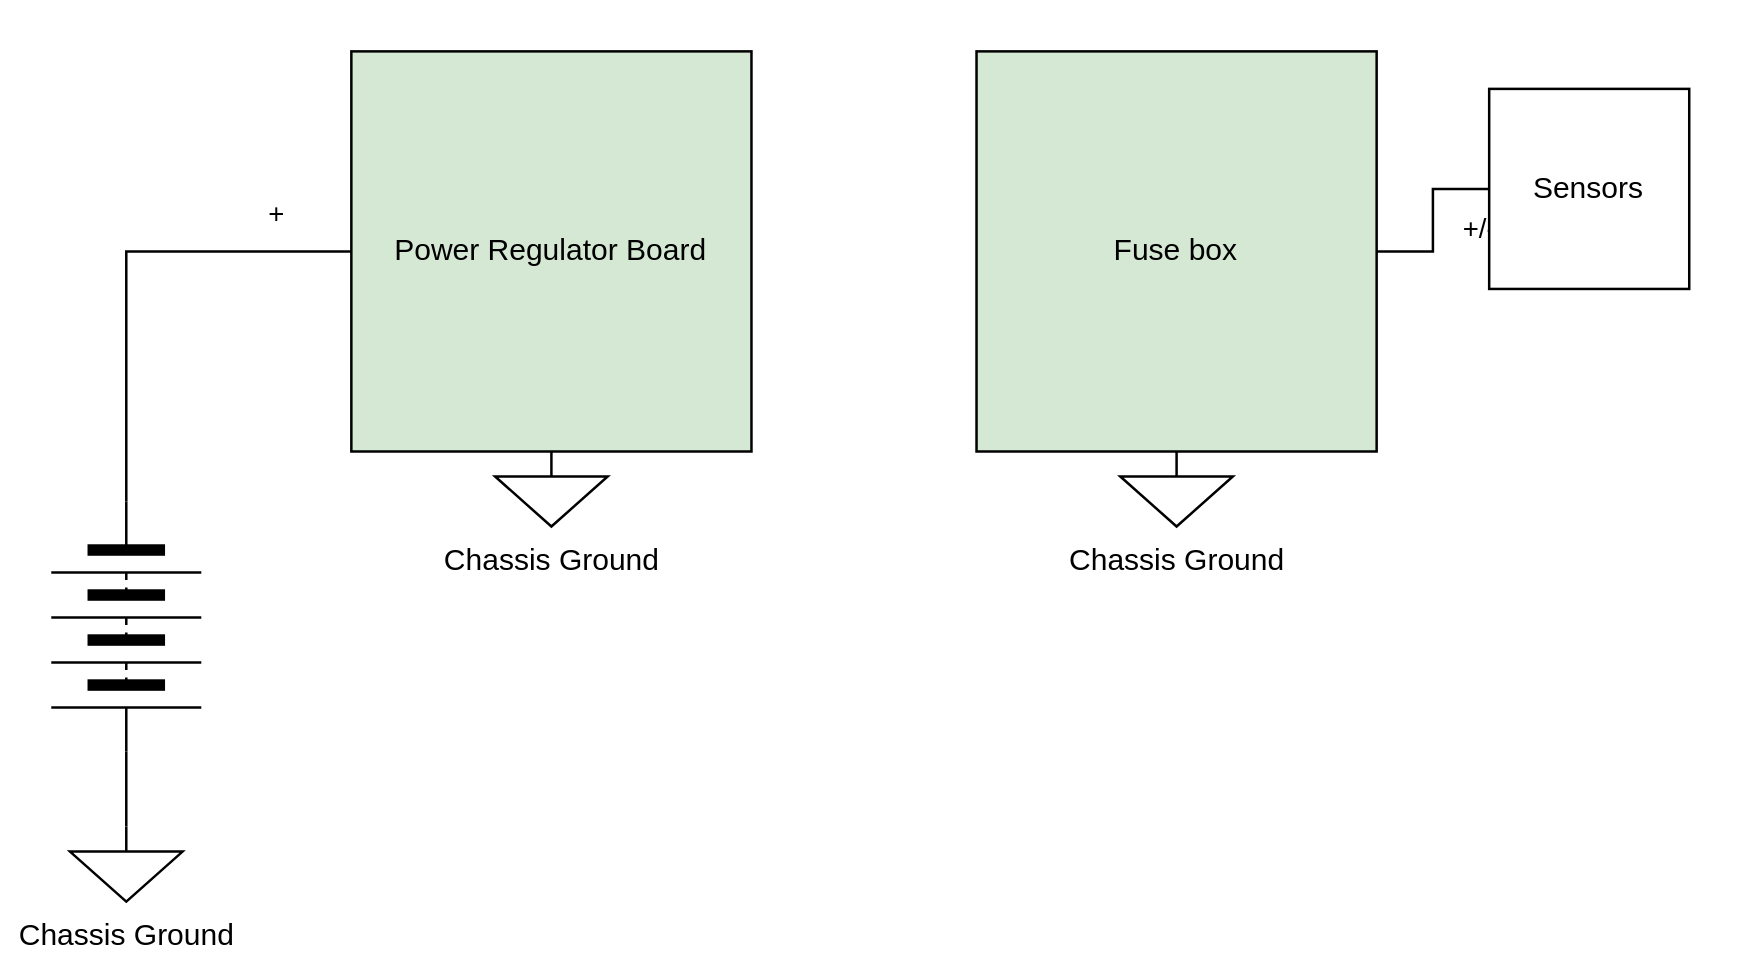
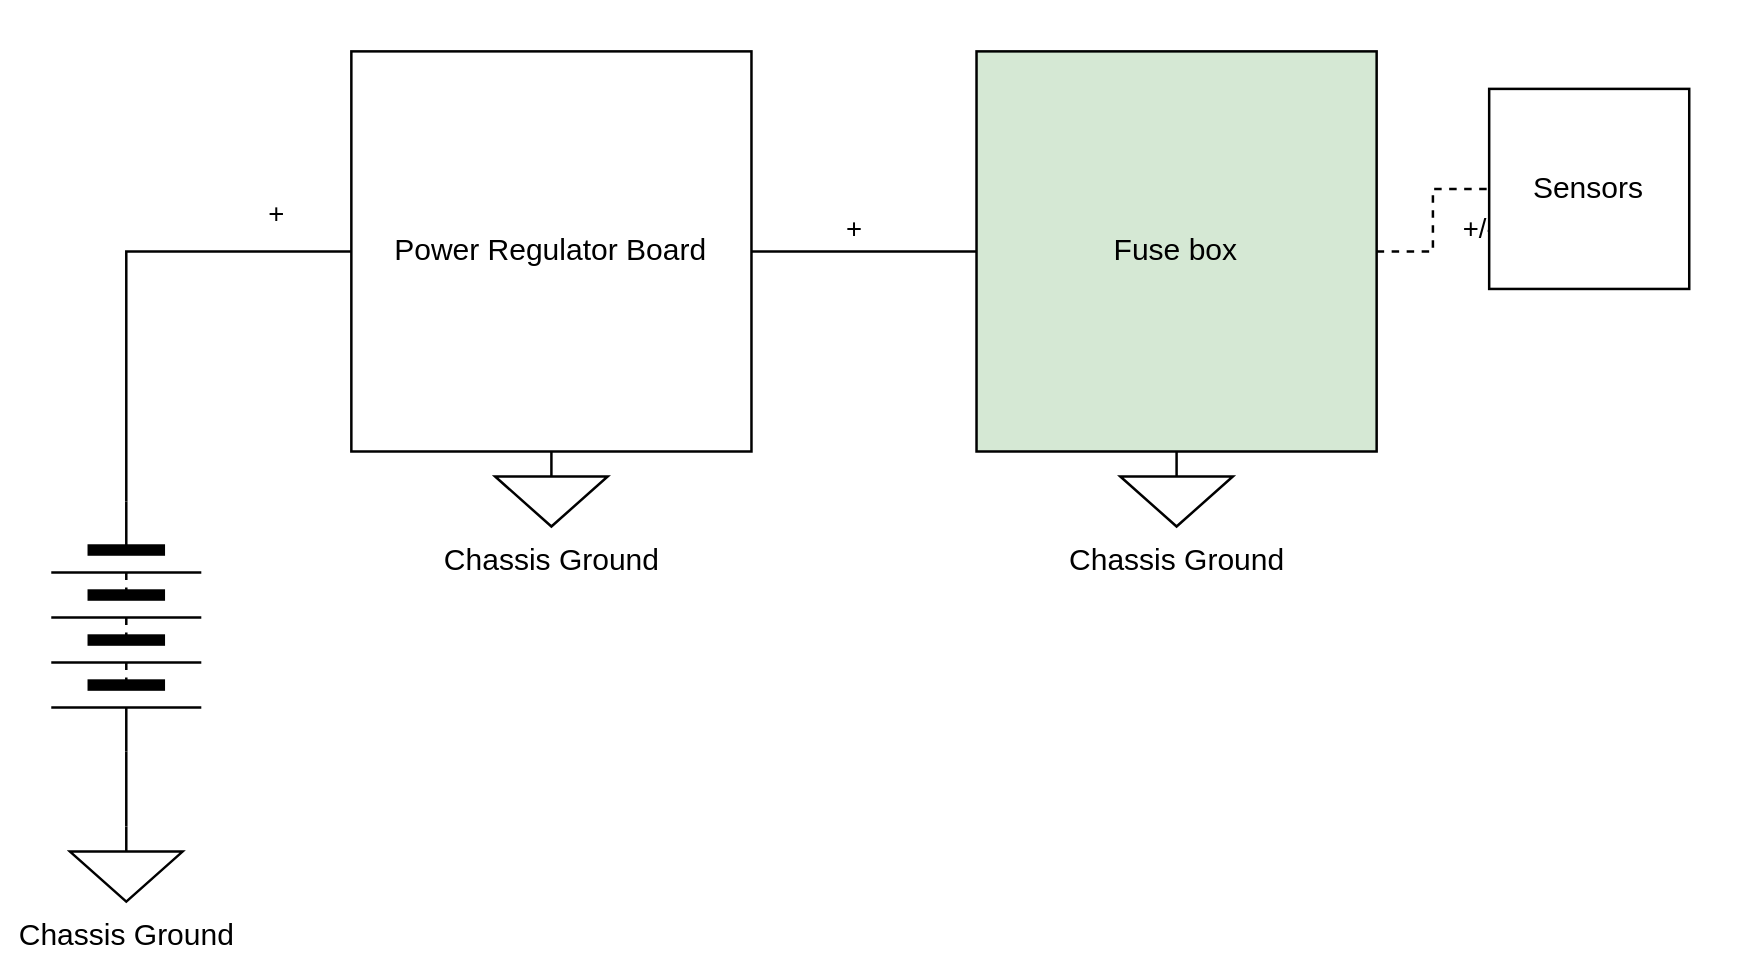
  <mxCell id="0" />
  <mxCell id="1" parent="0" />
  <mxCell id="2" style="edgeStyle=orthogonalEdgeStyle;rounded=0;orthogonalLoop=1;jettySize=auto;html=1;exitX=0;exitY=0.5;exitDx=0;exitDy=0;entryX=0;entryY=0.5;entryDx=0;entryDy=0;endArrow=none;endFill=0;" edge="1" parent="1" source="4" target="9"><mxGeometry relative="1" as="geometry" /></mxCell>
  <mxCell id="3" value="+/-" style="edgeLabel;html=1;align=center;verticalAlign=middle;resizable=0;points=[];" vertex="1" connectable="0" parent="2"><mxGeometry x="0.137" y="-3" relative="1" as="geometry"><mxPoint x="532" y="-13" as="offset" /></mxGeometry></mxCell>
  <mxCell id="4" value="" style="pointerEvents=1;verticalLabelPosition=bottom;shadow=0;dashed=0;align=center;html=1;verticalAlign=top;shape=mxgraph.electrical.miscellaneous.batteryStack;direction=south;" vertex="1" parent="1"><mxGeometry x="20" y="200" width="60" height="100" as="geometry" /></mxCell>
  <mxCell id="5" style="edgeStyle=orthogonalEdgeStyle;rounded=0;orthogonalLoop=1;jettySize=auto;html=1;entryX=1;entryY=0.5;entryDx=0;entryDy=0;endArrow=none;endFill=0;" edge="1" parent="1" source="6" target="4"><mxGeometry relative="1" as="geometry" /></mxCell>
  <mxCell id="6" value="Chassis Ground" style="pointerEvents=1;verticalLabelPosition=bottom;shadow=0;dashed=0;align=center;html=1;verticalAlign=top;shape=mxgraph.electrical.signal_sources.signal_ground;" vertex="1" parent="1"><mxGeometry x="27.5" y="330" width="45" height="30" as="geometry" /></mxCell>
- <mxCell id="9" value="Power Regulator Board" style="whiteSpace=wrap;html=1;aspect=fixed;fillColor=#d5e8d4;" vertex="1" parent="1"><mxGeometry x="140" y="20" width="160" height="160" as="geometry" /></mxCell>
+ <mxCell id="7" style="edgeStyle=orthogonalEdgeStyle;rounded=0;orthogonalLoop=1;jettySize=auto;html=1;exitX=1;exitY=0.5;exitDx=0;exitDy=0;entryX=0;entryY=0.5;entryDx=0;entryDy=0;endArrow=none;endFill=0;" edge="1" parent="1" source="9" target="12"><mxGeometry relative="1" as="geometry" /></mxCell>
+ <mxCell id="8" value="+" style="edgeLabel;html=1;align=center;verticalAlign=middle;resizable=0;points=[];" vertex="1" connectable="0" parent="7"><mxGeometry x="-0.178" y="-1" relative="1" as="geometry"><mxPoint x="3" y="-11" as="offset" /></mxGeometry></mxCell>
+ <mxCell id="9" value="Power Regulator Board" style="whiteSpace=wrap;html=1;aspect=fixed;" vertex="1" parent="1"><mxGeometry x="140" y="20" width="160" height="160" as="geometry" /></mxCell>
  <mxCell id="10" value="Chassis Ground" style="pointerEvents=1;verticalLabelPosition=bottom;shadow=0;dashed=0;align=center;html=1;verticalAlign=top;shape=mxgraph.electrical.signal_sources.signal_ground;" vertex="1" parent="1"><mxGeometry x="197.5" y="180" width="45" height="30" as="geometry" /></mxCell>
- <mxCell id="11" style="edgeStyle=orthogonalEdgeStyle;rounded=0;orthogonalLoop=1;jettySize=auto;html=1;exitX=1;exitY=0.5;exitDx=0;exitDy=0;entryX=0;entryY=0.5;entryDx=0;entryDy=0;endArrow=none;endFill=0;" edge="1" parent="1" source="12" target="14"><mxGeometry relative="1" as="geometry" /></mxCell>
+ <mxCell id="11" style="edgeStyle=orthogonalEdgeStyle;rounded=0;orthogonalLoop=1;jettySize=auto;html=1;exitX=1;exitY=0.5;exitDx=0;exitDy=0;entryX=0;entryY=0.5;entryDx=0;entryDy=0;endArrow=none;endFill=0;dashed=1;" edge="1" parent="1" source="12" target="14"><mxGeometry relative="1" as="geometry" /></mxCell>
  <mxCell id="12" value="Fuse box" style="whiteSpace=wrap;html=1;aspect=fixed;fillColor=#d5e8d4;" vertex="1" parent="1"><mxGeometry x="390" y="20" width="160" height="160" as="geometry" /></mxCell>
  <mxCell id="13" value="Chassis Ground" style="pointerEvents=1;verticalLabelPosition=bottom;shadow=0;dashed=0;align=center;html=1;verticalAlign=top;shape=mxgraph.electrical.signal_sources.signal_ground;" vertex="1" parent="1"><mxGeometry x="447.5" y="180" width="45" height="30" as="geometry" /></mxCell>
  <mxCell id="14" value="Sensors" style="whiteSpace=wrap;html=1;aspect=fixed;" vertex="1" parent="1"><mxGeometry x="595" y="35" width="80" height="80" as="geometry" /></mxCell>
  <mxCell id="15" value="+" style="edgeLabel;html=1;align=center;verticalAlign=middle;resizable=0;points=[];" vertex="1" connectable="0" parent="1"><mxGeometry x="110" y="90" as="geometry"><mxPoint x="-1" y="-6" as="offset" /></mxGeometry></mxCell>
